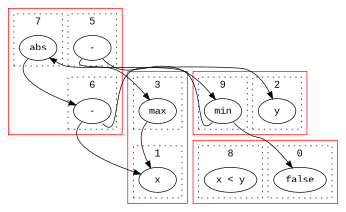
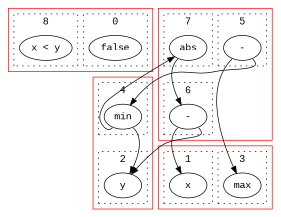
  digraph {
    clusterrank=local
    compound=true
    fontname="Liberation Mono"
    node [fontname="Liberation Mono"]
    edge [fontname="Liberation Mono" tailport=sw]
    n1 [label=false]
    n2 [label="x < y"]
    n3 [label=x]
    n4 [label=max]
    n5 [label=y]
    n6 [label=min]
    n7 [label="-"]
    n8 [label="-"]
    n9 [label=abs]
    subgraph cluster_1 {
      color=red
      subgraph cluster_2 {
        color=black
        label=0
        style=dotted
        n1
      }
      subgraph cluster_3 {
        color=black
        label=8
        style=dotted
        n2
      }
    }
    subgraph cluster_4 {
      color=red
      subgraph cluster_5 {
        color=black
        label=1
        style=dotted
        n3
      }
      subgraph cluster_6 {
        color=black
        label=3
        style=dotted
        n4
      }
    }
    subgraph cluster_7 {
      color=red
      subgraph cluster_8 {
        color=black
        label=2
        style=dotted
        n5
      }
      subgraph cluster_9 {
        color=black
-       label=9
+       label=4
        style=dotted
        n6
      }
    }
    subgraph cluster_10 {
      color=red
      subgraph cluster_11 {
        color=black
        label=5
        style=dotted
        n7
      }
      subgraph cluster_12 {
        color=black
        label=6
        style=dotted
        n8
      }
      subgraph cluster_13 {
        color=black
        label=7
        style=dotted
        n9
      }
    }
-   n4 -> n3
-   n6 -> n1 [tailport=se]
+   n6 -> n5 [tailport=se]
    n6 -> n9
    n7 -> n4
    n7 -> n6 [tailport=se]
    n8 -> n3
    n8 -> n5 [tailport=se]
    n9 -> n8
  }
